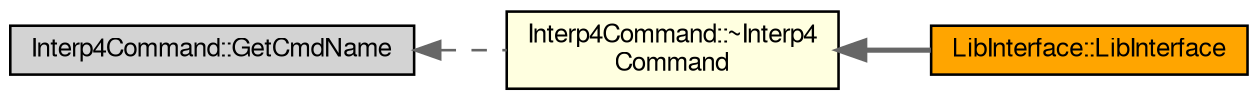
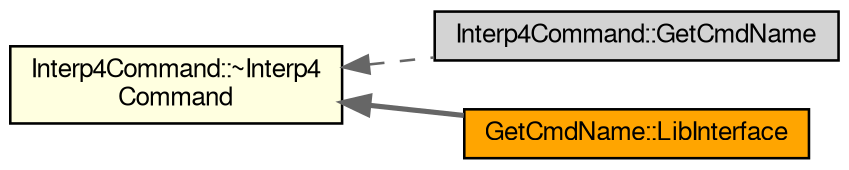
  digraph {
    rankdir=LR
    node [color=black fontname=FreeSans fontsize=10 shape=record style=filled]
    edge [color=gray40 dir=back fontname=FreeSans fontsize=10 labelfontname=FreeSans labelfontsize=10]
    n1 [fillcolor=lightgrey fontcolor=black height=0.2 label="Interp4Command::GetCmdName" width=0.4]
    n2 [fillcolor=lightyellow height=0.2 label="Interp4Command::~Interp4\lCommand" width=0.4]
-   n3 [fillcolor=orange height=0.2 label="LibInterface::LibInterface" width=0.4]
-   n1 -> n2 [style=dashed]
+   n3 [fillcolor=orange height=0.2 label="GetCmdName::LibInterface" width=0.4]
+   n2 -> n1 [style=dashed]
    n2 -> n3 [style=bold]
  }
